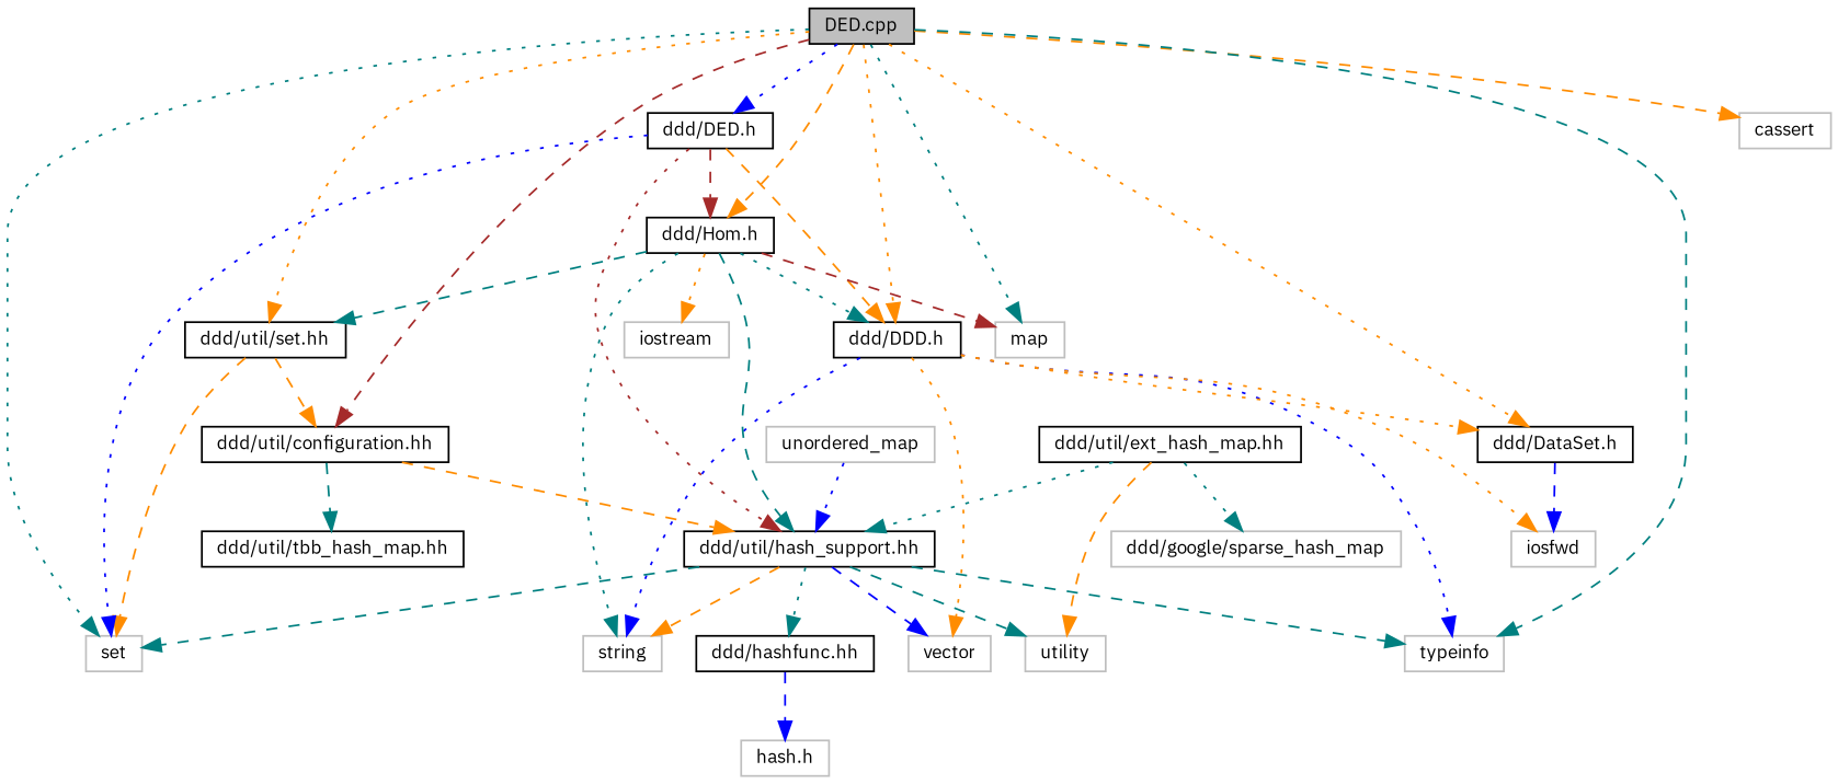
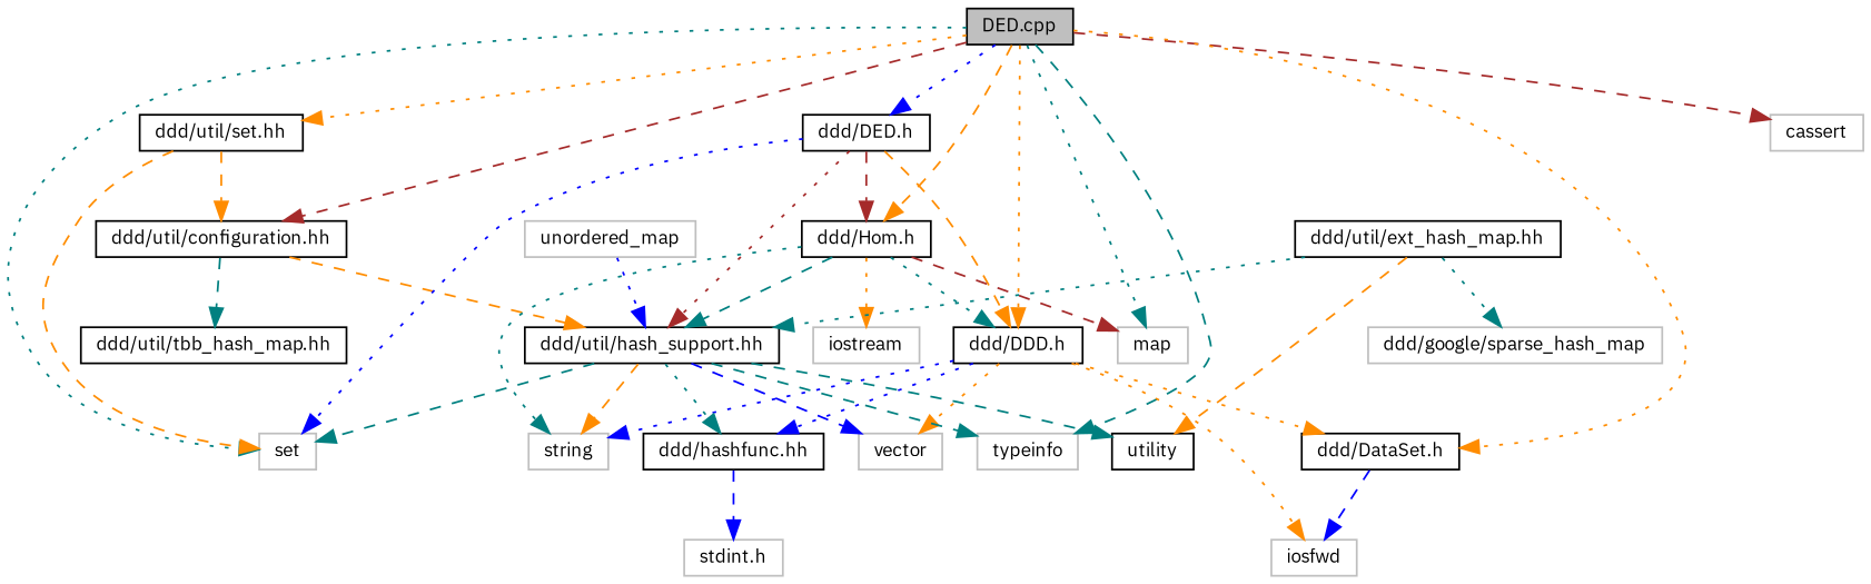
  digraph {
    fontname="IBM Plex Sans"
    node [color=grey75 fillcolor=white fontname="IBM Plex Sans" fontsize=10 shape=record style=filled]
    edge [color=darkorange fontname="IBM Plex Sans" fontsize=10 labelfontname=FreeSans labelfontsize=10 style=dashed]
    n1 [color=black fillcolor=grey75 fontcolor=black height=0.2 label="DED.cpp" width=0.4]
    n2 [height=0.2 label=set width=0.4]
    n3 [height=0.2 label=map width=0.4]
    n4 [height=0.2 label=cassert width=0.4]
    n5 [height=0.2 label=typeinfo width=0.4]
    n6 [color=black height=0.2 label="ddd/util/configuration.hh" width=0.4]
    n7 [color=black height=0.2 label="ddd/util/set.hh" width=0.4]
    n8 [color=black height=0.2 label="ddd/DDD.h" width=0.4]
    n9 [color=black height=0.2 label="ddd/DED.h" width=0.4]
    n10 [color=black height=0.2 label="ddd/Hom.h" width=0.4]
    n11 [color=black height=0.2 label="ddd/DataSet.h" width=0.4]
    n12 [height=0.2 label=iostream width=0.4]
    n13 [color=black height=0.2 label="ddd/util/hash_support.hh" width=0.4]
    n14 [color=black height=0.2 label="ddd/util/tbb_hash_map.hh" width=0.4]
    n15 [height=0.2 label=vector width=0.4]
    n16 [height=0.2 label=string width=0.4]
    n17 [color=black height=0.2 label="ddd/hashfunc.hh" width=0.4]
    n18 [height=0.2 label=iosfwd width=0.4]
-   n19 [height=0.2 label=utility width=0.4]
+   n19 [color=black height=0.2 label=utility width=0.4]
    n20 [color=black height=0.2 label="ddd/util/ext_hash_map.hh" width=0.4]
    n21 [height=0.2 label="ddd/google/sparse_hash_map" width=0.4]
-   n22 [height=0.2 label="hash.h" width=0.4]
+   n22 [height=0.2 label="stdint.h" width=0.4]
    n23 [height=0.2 label=unordered_map width=0.4]
    n1 -> n2 [color=teal style=dotted]
    n1 -> n3 [color=teal style=dotted]
-   n1 -> n4
+   n1 -> n4 [color=brown]
    n1 -> n5 [color=teal]
    n1 -> n6 [color=brown]
    n1 -> n7 [style=dotted]
    n1 -> n8 [style=dotted]
    n1 -> n9 [color=blue style=dotted]
    n1 -> n10
    n1 -> n11 [style=dotted]
    n6 -> n13
    n6 -> n14 [color=teal]
    n7 -> n2
    n7 -> n6
    n8 -> n11 [style=dotted]
    n8 -> n15 [style=dotted]
    n8 -> n16 [color=blue style=dotted]
-   n8 -> n5 [color=blue style=dotted]
+   n8 -> n17 [color=blue style=dotted]
    n8 -> n18 [style=dotted]
    n9 -> n2 [color=blue style=dotted]
    n9 -> n8
    n9 -> n10 [color=brown]
    n9 -> n13 [color=brown style=dotted]
    n10 -> n3 [color=brown]
-   n10 -> n7 [color=teal]
    n10 -> n8 [color=teal style=dotted]
    n10 -> n12 [style=dotted]
    n10 -> n13 [color=teal]
    n10 -> n16 [color=teal style=dotted]
    n11 -> n18 [color=blue]
    n13 -> n2 [color=teal]
    n13 -> n5 [color=teal]
    n13 -> n15 [color=blue]
    n13 -> n16
    n13 -> n17 [color=teal style=dotted]
    n13 -> n19 [color=teal]
    n17 -> n22 [color=blue]
    n20 -> n13 [color=teal style=dotted]
    n20 -> n19
    n20 -> n21 [color=teal style=dotted]
    n23 -> n13 [color=blue style=dotted]
  }
